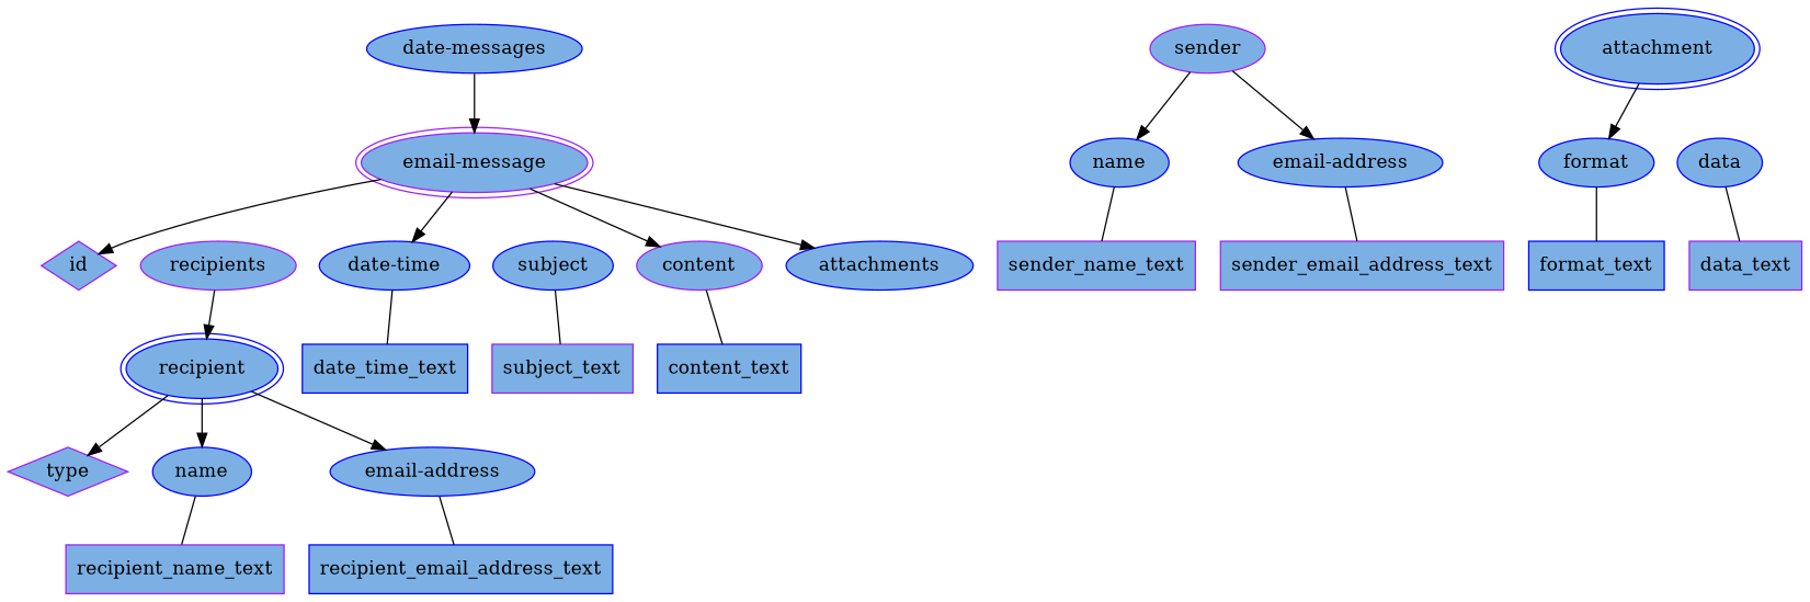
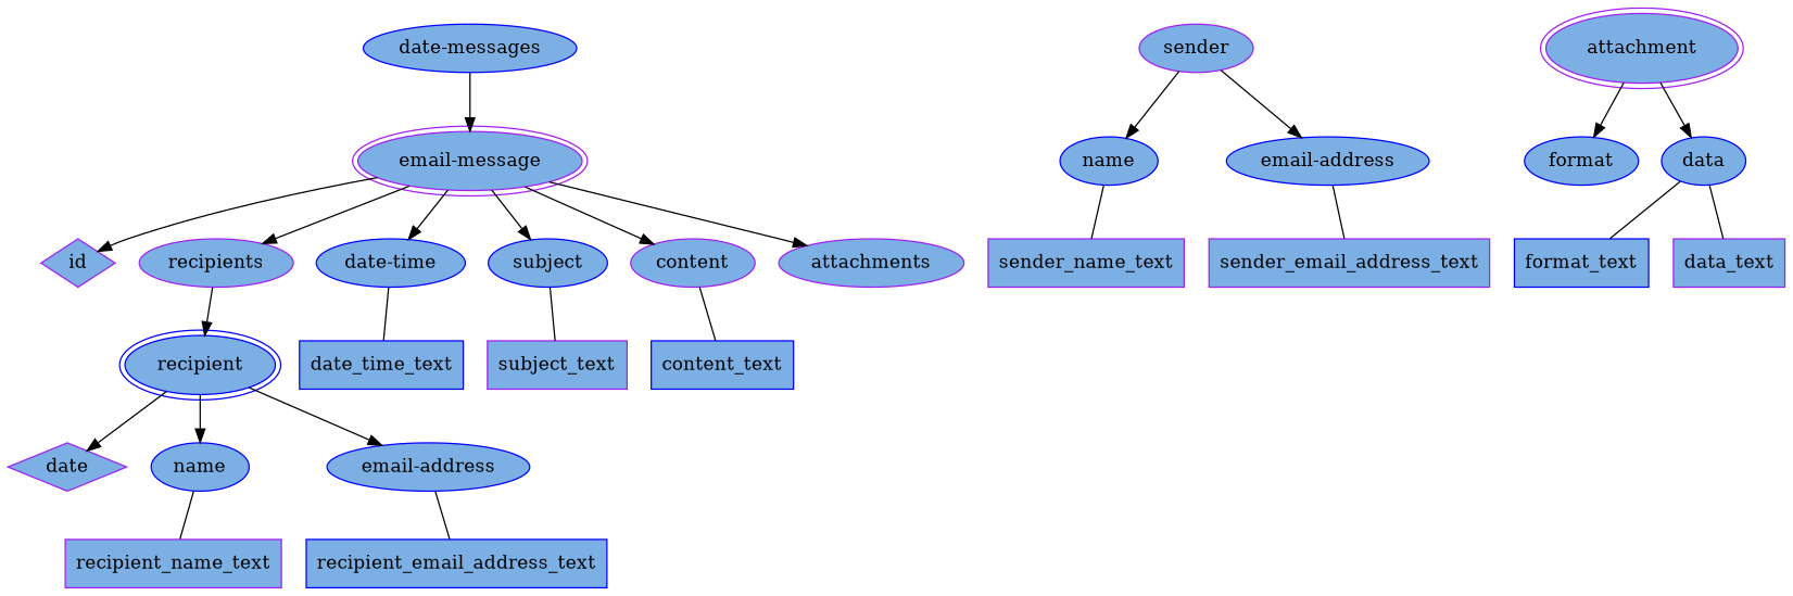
  digraph {
    node [color=blue fillcolor="#7cb0e4" peripheries=1 shape=ellipse style=filled]
    edge [arrowhead=normal]
    n1 [label="date-messages"]
    n2 [color=purple label="email-message" peripheries=2]
    n3 [color=purple label=id shape=diamond]
    n4 [color=purple label=sender]
    n5 [label=name]
    sender_name_text [color=purple shape=box]
    n7 [label="email-address"]
    sender_email_address_text [color=purple shape=box]
    n9 [color=purple label=recipients]
    n10 [label=recipient peripheries=2]
-   n11 [color=purple label=type shape=diamond]
+   n11 [color=purple label=date shape=diamond]
    n12 [label=name]
    recipient_name_text [color=purple shape=box]
    n14 [label="email-address"]
    recipient_email_address_text [shape=box]
-   n16 [label=attachment peripheries=2]
+   n16 [color=purple label=attachment peripheries=2]
    n17 [label="date-time"]
    date_time_text [shape=box]
    n19 [label=subject]
    subject_text [color=purple shape=box]
    n21 [color=purple label=content]
    content_text [shape=box]
-   n23 [label=attachments]
+   n23 [color=purple label=attachments]
    n24 [label=format]
    format_text [shape=box]
    n26 [label=data]
    data_text [color=purple shape=box]
    subgraph sub_1 {
      n1
    }
    subgraph sub_2 {
      n2
    }
    subgraph sub_3 {
      n3
    }
    subgraph sub_4 {
      n4
    }
    subgraph sub_5 {
      n5
    }
    subgraph sub_6 {
      sender_name_text
    }
    subgraph sub_7 {
      n7
    }
    subgraph sub_8 {
      sender_email_address_text
    }
    subgraph sub_9 {
      n9
    }
    subgraph sub_10 {
      n10
    }
    subgraph sub_11 {
      n11
    }
    subgraph sub_12 {
      n12
    }
    subgraph sub_13 {
      recipient_name_text
    }
    subgraph sub_14 {
      n14
    }
    subgraph sub_15 {
      recipient_email_address_text
    }
    subgraph sub_16 {
      n16
    }
    subgraph sub_17 {
      n17
    }
    subgraph sub_18 {
      date_time_text
    }
    subgraph sub_19 {
      n19
    }
    subgraph sub_20 {
      subject_text
    }
    subgraph sub_21 {
      n21
    }
    subgraph sub_22 {
      content_text
    }
    subgraph sub_23 {
      n23
    }
    subgraph sub_24 {
      n24
    }
    subgraph sub_25 {
      format_text
    }
    subgraph sub_26 {
      n26
    }
    subgraph sub_27 {
      data_text
    }
    n1 -> n2
    n2 -> n3
+   n2 -> n9
    n2 -> n17
+   n2 -> n19
    n2 -> n21
    n2 -> n23
    n4 -> n5
    n4 -> n7
    n5 -> sender_name_text [arrowhead=none]
    n7 -> sender_email_address_text [arrowhead=none]
    n9 -> n10
    n10 -> n11
    n10 -> n12
    n10 -> n14
    n12 -> recipient_name_text [arrowhead=none]
    n14 -> recipient_email_address_text [arrowhead=none]
    n16 -> n24
+   n16 -> n26
    n17 -> date_time_text [arrowhead=none]
    n19 -> subject_text [arrowhead=none]
    n21 -> content_text [arrowhead=none]
-   n24 -> format_text [arrowhead=none]
+   n26 -> format_text [arrowhead=none]
    n26 -> data_text [arrowhead=none]
  }
